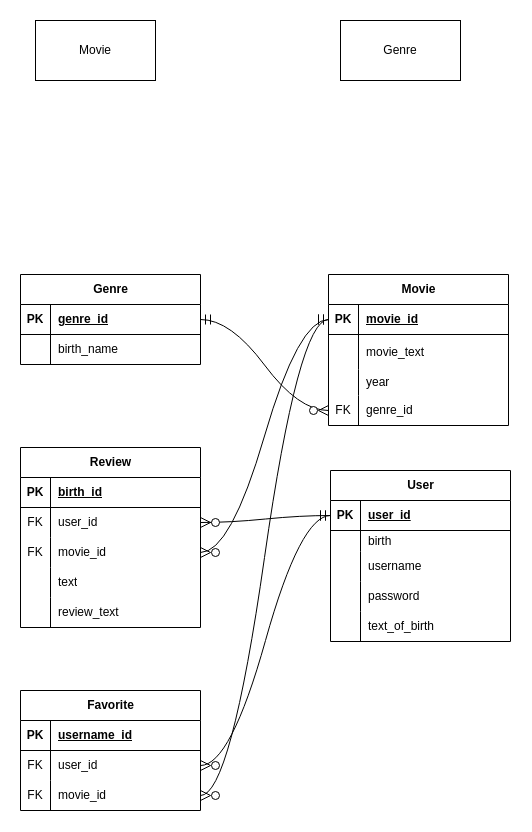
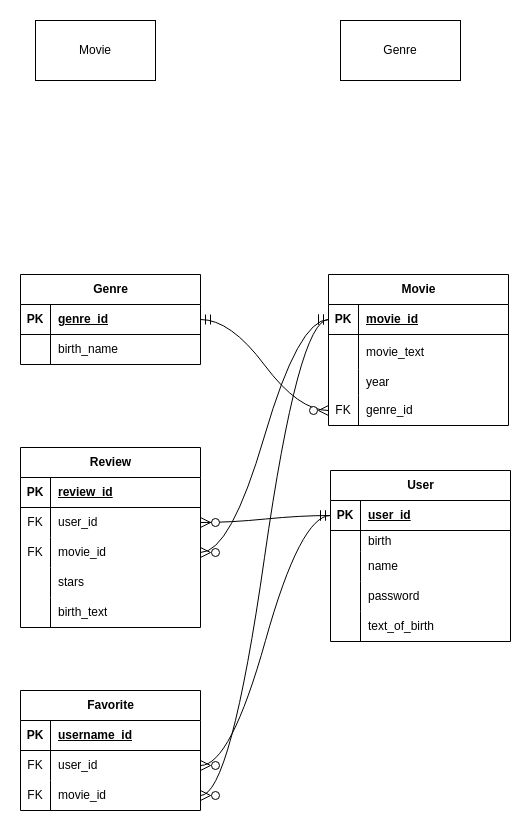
  <mxCell id="0" />
  <mxCell id="1" parent="0" />
  <mxCell id="2" value="Genre" style="shape=table;startSize=30;container=1;collapsible=1;childLayout=tableLayout;fixedRows=1;rowLines=0;fontStyle=1;align=center;resizeLast=1;html=1;" vertex="1" parent="1"><mxGeometry x="20" y="274" width="180" height="90" as="geometry" /></mxCell>
  <mxCell id="3" value="" style="shape=tableRow;horizontal=0;startSize=0;swimlaneHead=0;swimlaneBody=0;fillColor=none;collapsible=0;dropTarget=0;points=[[0,0.5],[1,0.5]];portConstraint=eastwest;top=0;left=0;right=0;bottom=1;" vertex="1" parent="2"><mxGeometry y="30" width="180" height="30" as="geometry" /></mxCell>
  <mxCell id="4" value="PK" style="shape=partialRectangle;connectable=0;fillColor=none;top=0;left=0;bottom=0;right=0;fontStyle=1;overflow=hidden;whiteSpace=wrap;html=1;" vertex="1" parent="3"><mxGeometry width="30" height="30" as="geometry"><mxRectangle width="30" height="30" as="alternateBounds" /></mxGeometry></mxCell>
  <mxCell id="5" value="genre_id" style="shape=partialRectangle;connectable=0;fillColor=none;top=0;left=0;bottom=0;right=0;align=left;spacingLeft=6;fontStyle=5;overflow=hidden;whiteSpace=wrap;html=1;" vertex="1" parent="3"><mxGeometry x="30" width="150" height="30" as="geometry"><mxRectangle width="150" height="30" as="alternateBounds" /></mxGeometry></mxCell>
  <mxCell id="6" value="" style="shape=tableRow;horizontal=0;startSize=0;swimlaneHead=0;swimlaneBody=0;fillColor=none;collapsible=0;dropTarget=0;points=[[0,0.5],[1,0.5]];portConstraint=eastwest;top=0;left=0;right=0;bottom=0;" vertex="1" parent="2"><mxGeometry y="60" width="180" height="30" as="geometry" /></mxCell>
  <mxCell id="7" value="" style="shape=partialRectangle;connectable=0;fillColor=none;top=0;left=0;bottom=0;right=0;editable=1;overflow=hidden;whiteSpace=wrap;html=1;" vertex="1" parent="6"><mxGeometry width="30" height="30" as="geometry"><mxRectangle width="30" height="30" as="alternateBounds" /></mxGeometry></mxCell>
  <mxCell id="8" value="birth_name" style="shape=partialRectangle;connectable=0;fillColor=none;top=0;left=0;bottom=0;right=0;align=left;spacingLeft=6;overflow=hidden;whiteSpace=wrap;html=1;" vertex="1" parent="6"><mxGeometry x="30" width="150" height="30" as="geometry"><mxRectangle width="150" height="30" as="alternateBounds" /></mxGeometry></mxCell>
  <mxCell id="9" value="Movie" style="shape=table;startSize=30;container=1;collapsible=1;childLayout=tableLayout;fixedRows=1;rowLines=0;fontStyle=1;align=center;resizeLast=1;html=1;" vertex="1" parent="1"><mxGeometry x="328" y="274" width="180" height="151" as="geometry" /></mxCell>
  <mxCell id="10" value="" style="shape=tableRow;horizontal=0;startSize=0;swimlaneHead=0;swimlaneBody=0;fillColor=none;collapsible=0;dropTarget=0;points=[[0,0.5],[1,0.5]];portConstraint=eastwest;top=0;left=0;right=0;bottom=1;" vertex="1" parent="9"><mxGeometry y="30" width="180" height="30" as="geometry" /></mxCell>
  <mxCell id="11" value="PK" style="shape=partialRectangle;connectable=0;fillColor=none;top=0;left=0;bottom=0;right=0;fontStyle=1;overflow=hidden;whiteSpace=wrap;html=1;" vertex="1" parent="10"><mxGeometry width="30" height="30" as="geometry"><mxRectangle width="30" height="30" as="alternateBounds" /></mxGeometry></mxCell>
  <mxCell id="12" value="movie_id" style="shape=partialRectangle;connectable=0;fillColor=none;top=0;left=0;bottom=0;right=0;align=left;spacingLeft=6;fontStyle=5;overflow=hidden;whiteSpace=wrap;html=1;" vertex="1" parent="10"><mxGeometry x="30" width="150" height="30" as="geometry"><mxRectangle width="150" height="30" as="alternateBounds" /></mxGeometry></mxCell>
  <mxCell id="13" value="" style="shape=tableRow;horizontal=0;startSize=0;swimlaneHead=0;swimlaneBody=0;fillColor=none;collapsible=0;dropTarget=0;points=[[0,0.5],[1,0.5]];portConstraint=eastwest;top=0;left=0;right=0;bottom=0;" vertex="1" parent="9"><mxGeometry y="60" width="180" height="35" as="geometry" /></mxCell>
  <mxCell id="14" value="" style="shape=partialRectangle;connectable=0;fillColor=none;top=0;left=0;bottom=0;right=0;editable=1;overflow=hidden;whiteSpace=wrap;html=1;" vertex="1" parent="13"><mxGeometry width="30" height="35" as="geometry"><mxRectangle width="30" height="35" as="alternateBounds" /></mxGeometry></mxCell>
  <mxCell id="15" value="movie_text" style="shape=partialRectangle;connectable=0;fillColor=none;top=0;left=0;bottom=0;right=0;align=left;spacingLeft=6;overflow=hidden;whiteSpace=wrap;html=1;" vertex="1" parent="13"><mxGeometry x="30" width="150" height="35" as="geometry"><mxRectangle width="150" height="35" as="alternateBounds" /></mxGeometry></mxCell>
  <mxCell id="16" value="" style="shape=tableRow;horizontal=0;startSize=0;swimlaneHead=0;swimlaneBody=0;fillColor=none;collapsible=0;dropTarget=0;points=[[0,0.5],[1,0.5]];portConstraint=eastwest;top=0;left=0;right=0;bottom=0;" vertex="1" parent="9"><mxGeometry y="95" width="180" height="26" as="geometry" /></mxCell>
  <mxCell id="17" value="" style="shape=partialRectangle;connectable=0;fillColor=none;top=0;left=0;bottom=0;right=0;editable=1;overflow=hidden;whiteSpace=wrap;html=1;" vertex="1" parent="16"><mxGeometry width="30" height="26" as="geometry"><mxRectangle width="30" height="26" as="alternateBounds" /></mxGeometry></mxCell>
  <mxCell id="18" value="year" style="shape=partialRectangle;connectable=0;fillColor=none;top=0;left=0;bottom=0;right=0;align=left;spacingLeft=6;overflow=hidden;whiteSpace=wrap;html=1;" vertex="1" parent="16"><mxGeometry x="30" width="150" height="26" as="geometry"><mxRectangle width="150" height="26" as="alternateBounds" /></mxGeometry></mxCell>
  <mxCell id="19" value="" style="shape=tableRow;horizontal=0;startSize=0;swimlaneHead=0;swimlaneBody=0;fillColor=none;collapsible=0;dropTarget=0;points=[[0,0.5],[1,0.5]];portConstraint=eastwest;top=0;left=0;right=0;bottom=0;" vertex="1" parent="9"><mxGeometry y="121" width="180" height="30" as="geometry" /></mxCell>
  <mxCell id="20" value="FK" style="shape=partialRectangle;connectable=0;fillColor=none;top=0;left=0;bottom=0;right=0;editable=1;overflow=hidden;whiteSpace=wrap;html=1;" vertex="1" parent="19"><mxGeometry width="30" height="30" as="geometry"><mxRectangle width="30" height="30" as="alternateBounds" /></mxGeometry></mxCell>
  <mxCell id="21" value="genre_id" style="shape=partialRectangle;connectable=0;fillColor=none;top=0;left=0;bottom=0;right=0;align=left;spacingLeft=6;overflow=hidden;whiteSpace=wrap;html=1;" vertex="1" parent="19"><mxGeometry x="30" width="150" height="30" as="geometry"><mxRectangle width="150" height="30" as="alternateBounds" /></mxGeometry></mxCell>
  <mxCell id="22" value="Movie" style="rounded=0;whiteSpace=wrap;html=1;" vertex="1" parent="1"><mxGeometry x="35" y="20" width="120" height="60" as="geometry" /></mxCell>
  <mxCell id="23" value="Genre" style="rounded=0;whiteSpace=wrap;html=1;" vertex="1" parent="1"><mxGeometry x="340" y="20" width="120" height="60" as="geometry" /></mxCell>
  <mxCell id="24" value="User" style="shape=table;startSize=30;container=1;collapsible=1;childLayout=tableLayout;fixedRows=1;rowLines=0;fontStyle=1;align=center;resizeLast=1;html=1;" vertex="1" parent="1"><mxGeometry x="330" y="470" width="180" height="171" as="geometry" /></mxCell>
  <mxCell id="25" value="" style="shape=tableRow;horizontal=0;startSize=0;swimlaneHead=0;swimlaneBody=0;fillColor=none;collapsible=0;dropTarget=0;points=[[0,0.5],[1,0.5]];portConstraint=eastwest;top=0;left=0;right=0;bottom=1;" vertex="1" parent="24"><mxGeometry y="30" width="180" height="30" as="geometry" /></mxCell>
  <mxCell id="26" value="PK" style="shape=partialRectangle;connectable=0;fillColor=none;top=0;left=0;bottom=0;right=0;fontStyle=1;overflow=hidden;whiteSpace=wrap;html=1;" vertex="1" parent="25"><mxGeometry width="30" height="30" as="geometry"><mxRectangle width="30" height="30" as="alternateBounds" /></mxGeometry></mxCell>
  <mxCell id="27" value="user_id" style="shape=partialRectangle;connectable=0;fillColor=none;top=0;left=0;bottom=0;right=0;align=left;spacingLeft=6;fontStyle=5;overflow=hidden;whiteSpace=wrap;html=1;" vertex="1" parent="25"><mxGeometry x="30" width="150" height="30" as="geometry"><mxRectangle width="150" height="30" as="alternateBounds" /></mxGeometry></mxCell>
  <mxCell id="28" value="" style="shape=tableRow;horizontal=0;startSize=0;swimlaneHead=0;swimlaneBody=0;fillColor=none;collapsible=0;dropTarget=0;points=[[0,0.5],[1,0.5]];portConstraint=eastwest;top=0;left=0;right=0;bottom=0;" vertex="1" parent="24"><mxGeometry y="60" width="180" height="21" as="geometry" /></mxCell>
  <mxCell id="29" value="" style="shape=partialRectangle;connectable=0;fillColor=none;top=0;left=0;bottom=0;right=0;editable=1;overflow=hidden;whiteSpace=wrap;html=1;" vertex="1" parent="28"><mxGeometry width="30" height="21" as="geometry"><mxRectangle width="30" height="21" as="alternateBounds" /></mxGeometry></mxCell>
  <mxCell id="30" value="birth" style="shape=partialRectangle;connectable=0;fillColor=none;top=0;left=0;bottom=0;right=0;align=left;spacingLeft=6;overflow=hidden;whiteSpace=wrap;html=1;" vertex="1" parent="28"><mxGeometry x="30" width="150" height="21" as="geometry"><mxRectangle width="150" height="21" as="alternateBounds" /></mxGeometry></mxCell>
  <mxCell id="31" value="" style="shape=tableRow;horizontal=0;startSize=0;swimlaneHead=0;swimlaneBody=0;fillColor=none;collapsible=0;dropTarget=0;points=[[0,0.5],[1,0.5]];portConstraint=eastwest;top=0;left=0;right=0;bottom=0;" vertex="1" parent="24"><mxGeometry y="81" width="180" height="30" as="geometry" /></mxCell>
  <mxCell id="32" value="" style="shape=partialRectangle;connectable=0;fillColor=none;top=0;left=0;bottom=0;right=0;editable=1;overflow=hidden;whiteSpace=wrap;html=1;" vertex="1" parent="31"><mxGeometry width="30" height="30" as="geometry"><mxRectangle width="30" height="30" as="alternateBounds" /></mxGeometry></mxCell>
- <mxCell id="33" value="username" style="shape=partialRectangle;connectable=0;fillColor=none;top=0;left=0;bottom=0;right=0;align=left;spacingLeft=6;overflow=hidden;whiteSpace=wrap;html=1;" vertex="1" parent="31"><mxGeometry x="30" width="150" height="30" as="geometry"><mxRectangle width="150" height="30" as="alternateBounds" /></mxGeometry></mxCell>
+ <mxCell id="33" value="name" style="shape=partialRectangle;connectable=0;fillColor=none;top=0;left=0;bottom=0;right=0;align=left;spacingLeft=6;overflow=hidden;whiteSpace=wrap;html=1;" vertex="1" parent="31"><mxGeometry x="30" width="150" height="30" as="geometry"><mxRectangle width="150" height="30" as="alternateBounds" /></mxGeometry></mxCell>
  <mxCell id="34" value="" style="shape=tableRow;horizontal=0;startSize=0;swimlaneHead=0;swimlaneBody=0;fillColor=none;collapsible=0;dropTarget=0;points=[[0,0.5],[1,0.5]];portConstraint=eastwest;top=0;left=0;right=0;bottom=0;" vertex="1" parent="24"><mxGeometry y="111" width="180" height="30" as="geometry" /></mxCell>
  <mxCell id="35" value="" style="shape=partialRectangle;connectable=0;fillColor=none;top=0;left=0;bottom=0;right=0;editable=1;overflow=hidden;whiteSpace=wrap;html=1;" vertex="1" parent="34"><mxGeometry width="30" height="30" as="geometry"><mxRectangle width="30" height="30" as="alternateBounds" /></mxGeometry></mxCell>
  <mxCell id="36" value="password" style="shape=partialRectangle;connectable=0;fillColor=none;top=0;left=0;bottom=0;right=0;align=left;spacingLeft=6;overflow=hidden;whiteSpace=wrap;html=1;" vertex="1" parent="34"><mxGeometry x="30" width="150" height="30" as="geometry"><mxRectangle width="150" height="30" as="alternateBounds" /></mxGeometry></mxCell>
  <mxCell id="37" value="" style="shape=tableRow;horizontal=0;startSize=0;swimlaneHead=0;swimlaneBody=0;fillColor=none;collapsible=0;dropTarget=0;points=[[0,0.5],[1,0.5]];portConstraint=eastwest;top=0;left=0;right=0;bottom=0;" vertex="1" parent="24"><mxGeometry y="141" width="180" height="30" as="geometry" /></mxCell>
  <mxCell id="38" value="" style="shape=partialRectangle;connectable=0;fillColor=none;top=0;left=0;bottom=0;right=0;editable=1;overflow=hidden;whiteSpace=wrap;html=1;" vertex="1" parent="37"><mxGeometry width="30" height="30" as="geometry"><mxRectangle width="30" height="30" as="alternateBounds" /></mxGeometry></mxCell>
  <mxCell id="39" value="text_of_birth" style="shape=partialRectangle;connectable=0;fillColor=none;top=0;left=0;bottom=0;right=0;align=left;spacingLeft=6;overflow=hidden;whiteSpace=wrap;html=1;" vertex="1" parent="37"><mxGeometry x="30" width="150" height="30" as="geometry"><mxRectangle width="150" height="30" as="alternateBounds" /></mxGeometry></mxCell>
  <mxCell id="40" value="Review" style="shape=table;startSize=30;container=1;collapsible=1;childLayout=tableLayout;fixedRows=1;rowLines=0;fontStyle=1;align=center;resizeLast=1;html=1;" vertex="1" parent="1"><mxGeometry x="20" y="447" width="180" height="180" as="geometry" /></mxCell>
  <mxCell id="41" value="" style="shape=tableRow;horizontal=0;startSize=0;swimlaneHead=0;swimlaneBody=0;fillColor=none;collapsible=0;dropTarget=0;points=[[0,0.5],[1,0.5]];portConstraint=eastwest;top=0;left=0;right=0;bottom=1;" vertex="1" parent="40"><mxGeometry y="30" width="180" height="30" as="geometry" /></mxCell>
  <mxCell id="42" value="PK" style="shape=partialRectangle;connectable=0;fillColor=none;top=0;left=0;bottom=0;right=0;fontStyle=1;overflow=hidden;whiteSpace=wrap;html=1;" vertex="1" parent="41"><mxGeometry width="30" height="30" as="geometry"><mxRectangle width="30" height="30" as="alternateBounds" /></mxGeometry></mxCell>
- <mxCell id="43" value="birth_id" style="shape=partialRectangle;connectable=0;fillColor=none;top=0;left=0;bottom=0;right=0;align=left;spacingLeft=6;fontStyle=5;overflow=hidden;whiteSpace=wrap;html=1;" vertex="1" parent="41"><mxGeometry x="30" width="150" height="30" as="geometry"><mxRectangle width="150" height="30" as="alternateBounds" /></mxGeometry></mxCell>
+ <mxCell id="43" value="review_id" style="shape=partialRectangle;connectable=0;fillColor=none;top=0;left=0;bottom=0;right=0;align=left;spacingLeft=6;fontStyle=5;overflow=hidden;whiteSpace=wrap;html=1;" vertex="1" parent="41"><mxGeometry x="30" width="150" height="30" as="geometry"><mxRectangle width="150" height="30" as="alternateBounds" /></mxGeometry></mxCell>
  <mxCell id="44" value="" style="shape=tableRow;horizontal=0;startSize=0;swimlaneHead=0;swimlaneBody=0;fillColor=none;collapsible=0;dropTarget=0;points=[[0,0.5],[1,0.5]];portConstraint=eastwest;top=0;left=0;right=0;bottom=0;" vertex="1" parent="40"><mxGeometry y="60" width="180" height="30" as="geometry" /></mxCell>
  <mxCell id="45" value="FK" style="shape=partialRectangle;connectable=0;fillColor=none;top=0;left=0;bottom=0;right=0;editable=1;overflow=hidden;whiteSpace=wrap;html=1;" vertex="1" parent="44"><mxGeometry width="30" height="30" as="geometry"><mxRectangle width="30" height="30" as="alternateBounds" /></mxGeometry></mxCell>
  <mxCell id="46" value="user_id" style="shape=partialRectangle;connectable=0;fillColor=none;top=0;left=0;bottom=0;right=0;align=left;spacingLeft=6;overflow=hidden;whiteSpace=wrap;html=1;" vertex="1" parent="44"><mxGeometry x="30" width="150" height="30" as="geometry"><mxRectangle width="150" height="30" as="alternateBounds" /></mxGeometry></mxCell>
  <mxCell id="47" value="" style="shape=tableRow;horizontal=0;startSize=0;swimlaneHead=0;swimlaneBody=0;fillColor=none;collapsible=0;dropTarget=0;points=[[0,0.5],[1,0.5]];portConstraint=eastwest;top=0;left=0;right=0;bottom=0;" vertex="1" parent="40"><mxGeometry y="90" width="180" height="30" as="geometry" /></mxCell>
  <mxCell id="48" value="FK" style="shape=partialRectangle;connectable=0;fillColor=none;top=0;left=0;bottom=0;right=0;editable=1;overflow=hidden;whiteSpace=wrap;html=1;" vertex="1" parent="47"><mxGeometry width="30" height="30" as="geometry"><mxRectangle width="30" height="30" as="alternateBounds" /></mxGeometry></mxCell>
  <mxCell id="49" value="movie_id" style="shape=partialRectangle;connectable=0;fillColor=none;top=0;left=0;bottom=0;right=0;align=left;spacingLeft=6;overflow=hidden;whiteSpace=wrap;html=1;" vertex="1" parent="47"><mxGeometry x="30" width="150" height="30" as="geometry"><mxRectangle width="150" height="30" as="alternateBounds" /></mxGeometry></mxCell>
  <mxCell id="50" value="" style="shape=tableRow;horizontal=0;startSize=0;swimlaneHead=0;swimlaneBody=0;fillColor=none;collapsible=0;dropTarget=0;points=[[0,0.5],[1,0.5]];portConstraint=eastwest;top=0;left=0;right=0;bottom=0;" vertex="1" parent="40"><mxGeometry y="120" width="180" height="30" as="geometry" /></mxCell>
  <mxCell id="51" value="" style="shape=partialRectangle;connectable=0;fillColor=none;top=0;left=0;bottom=0;right=0;editable=1;overflow=hidden;whiteSpace=wrap;html=1;" vertex="1" parent="50"><mxGeometry width="30" height="30" as="geometry"><mxRectangle width="30" height="30" as="alternateBounds" /></mxGeometry></mxCell>
- <mxCell id="52" value="text" style="shape=partialRectangle;connectable=0;fillColor=none;top=0;left=0;bottom=0;right=0;align=left;spacingLeft=6;overflow=hidden;whiteSpace=wrap;html=1;" vertex="1" parent="50"><mxGeometry x="30" width="150" height="30" as="geometry"><mxRectangle width="150" height="30" as="alternateBounds" /></mxGeometry></mxCell>
+ <mxCell id="52" value="stars" style="shape=partialRectangle;connectable=0;fillColor=none;top=0;left=0;bottom=0;right=0;align=left;spacingLeft=6;overflow=hidden;whiteSpace=wrap;html=1;" vertex="1" parent="50"><mxGeometry x="30" width="150" height="30" as="geometry"><mxRectangle width="150" height="30" as="alternateBounds" /></mxGeometry></mxCell>
  <mxCell id="53" value="" style="shape=tableRow;horizontal=0;startSize=0;swimlaneHead=0;swimlaneBody=0;fillColor=none;collapsible=0;dropTarget=0;points=[[0,0.5],[1,0.5]];portConstraint=eastwest;top=0;left=0;right=0;bottom=0;" vertex="1" parent="40"><mxGeometry y="150" width="180" height="30" as="geometry" /></mxCell>
  <mxCell id="54" value="" style="shape=partialRectangle;connectable=0;fillColor=none;top=0;left=0;bottom=0;right=0;editable=1;overflow=hidden;whiteSpace=wrap;html=1;" vertex="1" parent="53"><mxGeometry width="30" height="30" as="geometry"><mxRectangle width="30" height="30" as="alternateBounds" /></mxGeometry></mxCell>
- <mxCell id="55" value="review_text" style="shape=partialRectangle;connectable=0;fillColor=none;top=0;left=0;bottom=0;right=0;align=left;spacingLeft=6;overflow=hidden;whiteSpace=wrap;html=1;" vertex="1" parent="53"><mxGeometry x="30" width="150" height="30" as="geometry"><mxRectangle width="150" height="30" as="alternateBounds" /></mxGeometry></mxCell>
+ <mxCell id="55" value="birth_text" style="shape=partialRectangle;connectable=0;fillColor=none;top=0;left=0;bottom=0;right=0;align=left;spacingLeft=6;overflow=hidden;whiteSpace=wrap;html=1;" vertex="1" parent="53"><mxGeometry x="30" width="150" height="30" as="geometry"><mxRectangle width="150" height="30" as="alternateBounds" /></mxGeometry></mxCell>
  <mxCell id="56" value="Favorite" style="shape=table;startSize=30;container=1;collapsible=1;childLayout=tableLayout;fixedRows=1;rowLines=0;fontStyle=1;align=center;resizeLast=1;html=1;" vertex="1" parent="1"><mxGeometry x="20" y="690" width="180" height="120" as="geometry" /></mxCell>
  <mxCell id="57" value="" style="shape=tableRow;horizontal=0;startSize=0;swimlaneHead=0;swimlaneBody=0;fillColor=none;collapsible=0;dropTarget=0;points=[[0,0.5],[1,0.5]];portConstraint=eastwest;top=0;left=0;right=0;bottom=1;" vertex="1" parent="56"><mxGeometry y="30" width="180" height="30" as="geometry" /></mxCell>
  <mxCell id="58" value="PK" style="shape=partialRectangle;connectable=0;fillColor=none;top=0;left=0;bottom=0;right=0;fontStyle=1;overflow=hidden;whiteSpace=wrap;html=1;" vertex="1" parent="57"><mxGeometry width="30" height="30" as="geometry"><mxRectangle width="30" height="30" as="alternateBounds" /></mxGeometry></mxCell>
  <mxCell id="59" value="username_id" style="shape=partialRectangle;connectable=0;fillColor=none;top=0;left=0;bottom=0;right=0;align=left;spacingLeft=6;fontStyle=5;overflow=hidden;whiteSpace=wrap;html=1;" vertex="1" parent="57"><mxGeometry x="30" width="150" height="30" as="geometry"><mxRectangle width="150" height="30" as="alternateBounds" /></mxGeometry></mxCell>
  <mxCell id="60" value="" style="shape=tableRow;horizontal=0;startSize=0;swimlaneHead=0;swimlaneBody=0;fillColor=none;collapsible=0;dropTarget=0;points=[[0,0.5],[1,0.5]];portConstraint=eastwest;top=0;left=0;right=0;bottom=0;" vertex="1" parent="56"><mxGeometry y="60" width="180" height="30" as="geometry" /></mxCell>
  <mxCell id="61" value="FK" style="shape=partialRectangle;connectable=0;fillColor=none;top=0;left=0;bottom=0;right=0;editable=1;overflow=hidden;whiteSpace=wrap;html=1;" vertex="1" parent="60"><mxGeometry width="30" height="30" as="geometry"><mxRectangle width="30" height="30" as="alternateBounds" /></mxGeometry></mxCell>
  <mxCell id="62" value="user_id" style="shape=partialRectangle;connectable=0;fillColor=none;top=0;left=0;bottom=0;right=0;align=left;spacingLeft=6;overflow=hidden;whiteSpace=wrap;html=1;" vertex="1" parent="60"><mxGeometry x="30" width="150" height="30" as="geometry"><mxRectangle width="150" height="30" as="alternateBounds" /></mxGeometry></mxCell>
  <mxCell id="63" value="" style="shape=tableRow;horizontal=0;startSize=0;swimlaneHead=0;swimlaneBody=0;fillColor=none;collapsible=0;dropTarget=0;points=[[0,0.5],[1,0.5]];portConstraint=eastwest;top=0;left=0;right=0;bottom=0;" vertex="1" parent="56"><mxGeometry y="90" width="180" height="30" as="geometry" /></mxCell>
  <mxCell id="64" value="FK" style="shape=partialRectangle;connectable=0;fillColor=none;top=0;left=0;bottom=0;right=0;editable=1;overflow=hidden;whiteSpace=wrap;html=1;" vertex="1" parent="63"><mxGeometry width="30" height="30" as="geometry"><mxRectangle width="30" height="30" as="alternateBounds" /></mxGeometry></mxCell>
  <mxCell id="65" value="movie_id" style="shape=partialRectangle;connectable=0;fillColor=none;top=0;left=0;bottom=0;right=0;align=left;spacingLeft=6;overflow=hidden;whiteSpace=wrap;html=1;" vertex="1" parent="63"><mxGeometry x="30" width="150" height="30" as="geometry"><mxRectangle width="150" height="30" as="alternateBounds" /></mxGeometry></mxCell>
  <mxCell id="66" value="" style="edgeStyle=entityRelationEdgeStyle;fontSize=12;html=1;endArrow=ERzeroToMany;startArrow=ERmandOne;rounded=0;startSize=8;endSize=8;curved=1;exitX=1;exitY=0.5;exitDx=0;exitDy=0;entryX=0;entryY=0.5;entryDx=0;entryDy=0;" edge="1" parent="1" source="3" target="19"><mxGeometry width="100" height="100" relative="1" as="geometry"><mxPoint x="171" y="423" as="sourcePoint" /><mxPoint x="328" y="511" as="targetPoint" /></mxGeometry></mxCell>
  <mxCell id="67" value="" style="edgeStyle=entityRelationEdgeStyle;fontSize=12;html=1;endArrow=ERzeroToMany;startArrow=ERmandOne;rounded=0;startSize=8;endSize=8;curved=1;exitX=0;exitY=0.5;exitDx=0;exitDy=0;entryX=1;entryY=0.5;entryDx=0;entryDy=0;" edge="1" parent="1" source="10" target="47"><mxGeometry width="100" height="100" relative="1" as="geometry"><mxPoint x="228" y="611" as="sourcePoint" /><mxPoint x="328" y="511" as="targetPoint" /></mxGeometry></mxCell>
  <mxCell id="68" value="" style="edgeStyle=entityRelationEdgeStyle;fontSize=12;html=1;endArrow=ERzeroToMany;startArrow=ERmandOne;rounded=0;startSize=8;endSize=8;curved=1;exitX=0;exitY=0.5;exitDx=0;exitDy=0;entryX=1;entryY=0.5;entryDx=0;entryDy=0;" edge="1" parent="1" source="25" target="60"><mxGeometry width="100" height="100" relative="1" as="geometry"><mxPoint x="228" y="611" as="sourcePoint" /><mxPoint x="256" y="676" as="targetPoint" /></mxGeometry></mxCell>
  <mxCell id="69" value="" style="edgeStyle=entityRelationEdgeStyle;fontSize=12;html=1;endArrow=ERzeroToMany;startArrow=ERmandOne;rounded=0;startSize=8;endSize=8;curved=1;exitX=0;exitY=0.5;exitDx=0;exitDy=0;entryX=1;entryY=0.5;entryDx=0;entryDy=0;" edge="1" parent="1" source="25" target="44"><mxGeometry width="100" height="100" relative="1" as="geometry"><mxPoint x="228" y="556" as="sourcePoint" /><mxPoint x="328" y="456" as="targetPoint" /></mxGeometry></mxCell>
  <mxCell id="70" value="" style="edgeStyle=entityRelationEdgeStyle;fontSize=12;html=1;endArrow=ERzeroToMany;startArrow=ERmandOne;rounded=0;startSize=8;endSize=8;curved=1;exitX=0;exitY=0.5;exitDx=0;exitDy=0;entryX=1;entryY=0.5;entryDx=0;entryDy=0;" edge="1" parent="1" source="10" target="63"><mxGeometry width="100" height="100" relative="1" as="geometry"><mxPoint x="228" y="556" as="sourcePoint" /><mxPoint x="328" y="456" as="targetPoint" /></mxGeometry></mxCell>
